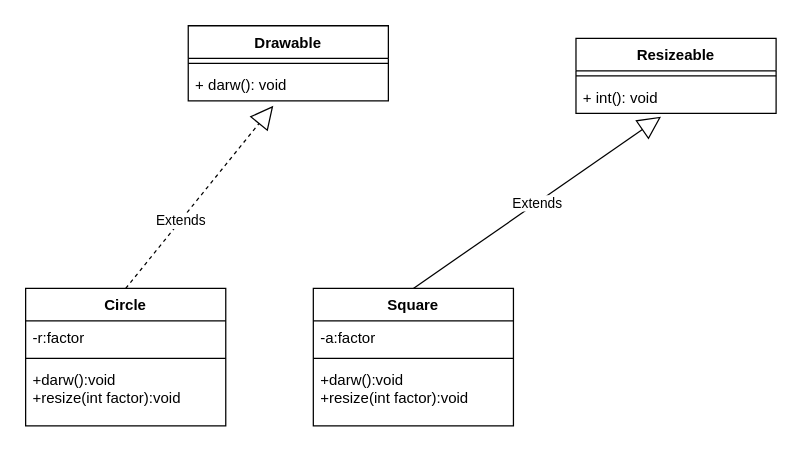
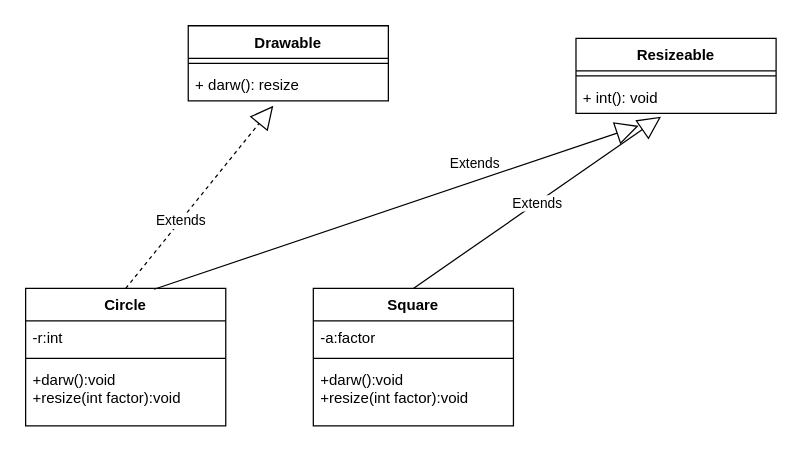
  <mxCell id="0" />
  <mxCell id="1" parent="0" />
  <mxCell id="2" value="Drawable" style="swimlane;fontStyle=1;align=center;verticalAlign=top;childLayout=stackLayout;horizontal=1;startSize=26;horizontalStack=0;resizeParent=1;resizeParentMax=0;resizeLast=0;collapsible=1;marginBottom=0;" vertex="1" parent="1"><mxGeometry x="150" y="20" width="160" height="60" as="geometry" /></mxCell>
  <mxCell id="3" value="" style="line;strokeWidth=1;fillColor=none;align=left;verticalAlign=middle;spacingTop=-1;spacingLeft=3;spacingRight=3;rotatable=0;labelPosition=right;points=[];portConstraint=eastwest;" vertex="1" parent="2"><mxGeometry y="26" width="160" height="8" as="geometry" /></mxCell>
- <mxCell id="4" value="+ darw(): void" style="text;strokeColor=none;fillColor=none;align=left;verticalAlign=top;spacingLeft=4;spacingRight=4;overflow=hidden;rotatable=0;points=[[0,0.5],[1,0.5]];portConstraint=eastwest;" vertex="1" parent="2"><mxGeometry y="34" width="160" height="26" as="geometry" /></mxCell>
+ <mxCell id="4" value="+ darw(): resize" style="text;strokeColor=none;fillColor=none;align=left;verticalAlign=top;spacingLeft=4;spacingRight=4;overflow=hidden;rotatable=0;points=[[0,0.5],[1,0.5]];portConstraint=eastwest;" vertex="1" parent="2"><mxGeometry y="34" width="160" height="26" as="geometry" /></mxCell>
  <mxCell id="5" value="Circle" style="swimlane;fontStyle=1;align=center;verticalAlign=top;childLayout=stackLayout;horizontal=1;startSize=26;horizontalStack=0;resizeParent=1;resizeParentMax=0;resizeLast=0;collapsible=1;marginBottom=0;" vertex="1" parent="1"><mxGeometry x="20" y="230" width="160" height="110" as="geometry" /></mxCell>
- <mxCell id="6" value="-r:factor" style="text;strokeColor=none;fillColor=none;align=left;verticalAlign=top;spacingLeft=4;spacingRight=4;overflow=hidden;rotatable=0;points=[[0,0.5],[1,0.5]];portConstraint=eastwest;" vertex="1" parent="5"><mxGeometry y="26" width="160" height="26" as="geometry" /></mxCell>
+ <mxCell id="6" value="-r:int" style="text;strokeColor=none;fillColor=none;align=left;verticalAlign=top;spacingLeft=4;spacingRight=4;overflow=hidden;rotatable=0;points=[[0,0.5],[1,0.5]];portConstraint=eastwest;" vertex="1" parent="5"><mxGeometry y="26" width="160" height="26" as="geometry" /></mxCell>
  <mxCell id="7" value="" style="line;strokeWidth=1;fillColor=none;align=left;verticalAlign=middle;spacingTop=-1;spacingLeft=3;spacingRight=3;rotatable=0;labelPosition=right;points=[];portConstraint=eastwest;" vertex="1" parent="5"><mxGeometry y="52" width="160" height="8" as="geometry" /></mxCell>
  <mxCell id="8" value="+darw():void&#10;+resize(int factor):void" style="text;strokeColor=none;fillColor=none;align=left;verticalAlign=top;spacingLeft=4;spacingRight=4;overflow=hidden;rotatable=0;points=[[0,0.5],[1,0.5]];portConstraint=eastwest;" vertex="1" parent="5"><mxGeometry y="60" width="160" height="50" as="geometry" /></mxCell>
  <mxCell id="9" value="Square" style="swimlane;fontStyle=1;align=center;verticalAlign=top;childLayout=stackLayout;horizontal=1;startSize=26;horizontalStack=0;resizeParent=1;resizeParentMax=0;resizeLast=0;collapsible=1;marginBottom=0;" vertex="1" parent="1"><mxGeometry x="250" y="230" width="160" height="110" as="geometry" /></mxCell>
  <mxCell id="10" value="-a:factor" style="text;strokeColor=none;fillColor=none;align=left;verticalAlign=top;spacingLeft=4;spacingRight=4;overflow=hidden;rotatable=0;points=[[0,0.5],[1,0.5]];portConstraint=eastwest;" vertex="1" parent="9"><mxGeometry y="26" width="160" height="26" as="geometry" /></mxCell>
  <mxCell id="11" value="" style="line;strokeWidth=1;fillColor=none;align=left;verticalAlign=middle;spacingTop=-1;spacingLeft=3;spacingRight=3;rotatable=0;labelPosition=right;points=[];portConstraint=eastwest;" vertex="1" parent="9"><mxGeometry y="52" width="160" height="8" as="geometry" /></mxCell>
  <mxCell id="12" value="+darw():void&#10;+resize(int factor):void" style="text;strokeColor=none;fillColor=none;align=left;verticalAlign=top;spacingLeft=4;spacingRight=4;overflow=hidden;rotatable=0;points=[[0,0.5],[1,0.5]];portConstraint=eastwest;" vertex="1" parent="9"><mxGeometry y="60" width="160" height="50" as="geometry" /></mxCell>
  <mxCell id="13" value="Extends" style="endArrow=block;endSize=16;endFill=0;html=1;rounded=0;exitX=0.5;exitY=0;exitDx=0;exitDy=0;entryX=0.425;entryY=1.154;entryDx=0;entryDy=0;entryPerimeter=0;dashed=1;" edge="1" parent="1" source="5" target="4"><mxGeometry x="-0.25" width="160" relative="1" as="geometry"><mxPoint x="340" y="190" as="sourcePoint" /><mxPoint x="500" y="190" as="targetPoint" /><mxPoint as="offset" /></mxGeometry></mxCell>
  <mxCell id="14" value="Resizeable" style="swimlane;fontStyle=1;align=center;verticalAlign=top;childLayout=stackLayout;horizontal=1;startSize=26;horizontalStack=0;resizeParent=1;resizeParentMax=0;resizeLast=0;collapsible=1;marginBottom=0;" vertex="1" parent="1"><mxGeometry x="460" y="30" width="160" height="60" as="geometry" /></mxCell>
  <mxCell id="15" value="" style="line;strokeWidth=1;fillColor=none;align=left;verticalAlign=middle;spacingTop=-1;spacingLeft=3;spacingRight=3;rotatable=0;labelPosition=right;points=[];portConstraint=eastwest;" vertex="1" parent="14"><mxGeometry y="26" width="160" height="8" as="geometry" /></mxCell>
  <mxCell id="16" value="+ int(): void" style="text;strokeColor=none;fillColor=none;align=left;verticalAlign=top;spacingLeft=4;spacingRight=4;overflow=hidden;rotatable=0;points=[[0,0.5],[1,0.5]];portConstraint=eastwest;" vertex="1" parent="14"><mxGeometry y="34" width="160" height="26" as="geometry" /></mxCell>
+ <mxCell id="17" value="Extends" style="endArrow=block;endSize=16;endFill=0;html=1;rounded=0;exitX=0.642;exitY=0.006;exitDx=0;exitDy=0;exitPerimeter=0;entryX=0.313;entryY=1.385;entryDx=0;entryDy=0;entryPerimeter=0;" edge="1" parent="1" source="5" target="16"><mxGeometry x="0.344" y="13" width="160" relative="1" as="geometry"><mxPoint x="340" y="190" as="sourcePoint" /><mxPoint x="540" y="140" as="targetPoint" /><Array as="points" /><mxPoint as="offset" /></mxGeometry></mxCell>
  <mxCell id="18" value="Extends" style="endArrow=block;endSize=16;endFill=0;html=1;rounded=0;exitX=0.5;exitY=0;exitDx=0;exitDy=0;entryX=0.425;entryY=1.103;entryDx=0;entryDy=0;entryPerimeter=0;" edge="1" parent="1" source="9" target="16"><mxGeometry width="160" relative="1" as="geometry"><mxPoint x="340" y="190" as="sourcePoint" /><mxPoint x="500" y="190" as="targetPoint" /></mxGeometry></mxCell>
